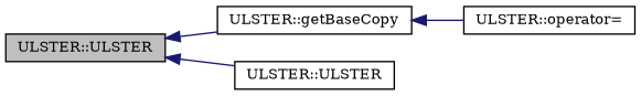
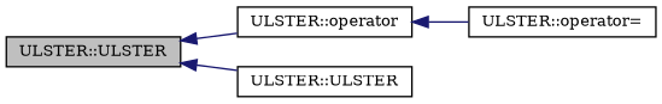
  digraph {
    rankdir=LR
    fontname="DejaVu Serif"
    node [color=black fillcolor=white fontname="DejaVu Serif" fontsize=10 shape=record style=filled]
    edge [color=midnightblue dir=back fontname="DejaVu Serif" fontsize=10 labelfontname=Helvetica labelfontsize=10 style=solid]
    n1 [fillcolor=grey75 fontcolor=black height=0.2 label="ULSTER::ULSTER" width=0.4]
-   n2 [height=0.2 label="ULSTER::getBaseCopy" width=0.4]
+   n2 [height=0.2 label="ULSTER::operator" width=0.4]
    n3 [height=0.2 label="ULSTER::ULSTER" width=0.4]
    n4 [height=0.2 label="ULSTER::operator=" width=0.4]
    n1 -> n2
    n1 -> n3
    n2 -> n4
  }
